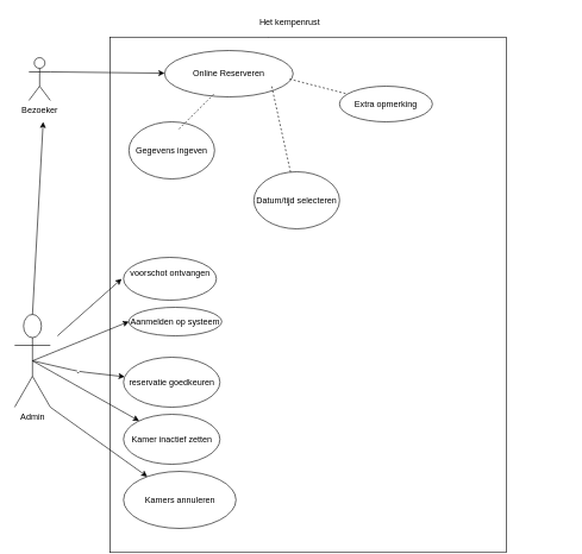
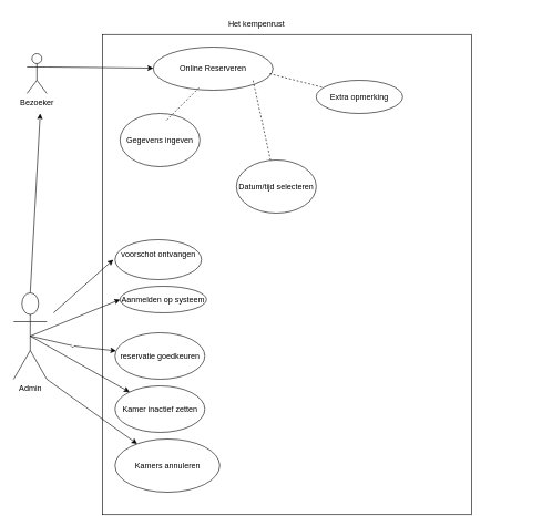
  <mxCell id="0" />
  <mxCell id="1" parent="0" />
- <mxCell id="2" value="Het kempenrust" style="text;html=1;align=center;verticalAlign=middle;resizable=0;points=[];autosize=1;" parent="1" vertex="1"><mxGeometry x="355" y="20" width="100" height="20" as="geometry" /></mxCell>
+ <mxCell id="2" value="Het kempenrust" style="text;html=1;align=center;verticalAlign=middle;resizable=0;points=[];autosize=1;" parent="1" vertex="1"><mxGeometry x="335" y="25" width="100" height="20" as="geometry" /></mxCell>
  <mxCell id="3" value="Bezoeker" style="shape=umlActor;verticalLabelPosition=bottom;labelBackgroundColor=#ffffff;verticalAlign=top;html=1;outlineConnect=0;" parent="1" vertex="1"><mxGeometry x="40" y="80" width="30" height="60" as="geometry" /></mxCell>
  <mxCell id="4" value="Admin" style="shape=umlActor;verticalLabelPosition=bottom;labelBackgroundColor=#ffffff;verticalAlign=top;html=1;outlineConnect=0;" vertex="1" parent="1"><mxGeometry x="20" y="440" width="50" height="130" as="geometry" /></mxCell>
  <mxCell id="5" value="" style="endArrow=classic;html=1;" edge="1" parent="1" source="6"><mxGeometry width="50" height="50" relative="1" as="geometry"><mxPoint x="370" y="390" as="sourcePoint" /><mxPoint x="420" y="340" as="targetPoint" /></mxGeometry></mxCell>
  <mxCell id="6" value="" style="rounded=0;whiteSpace=wrap;html=1;rotation=90;" parent="1" vertex="1"><mxGeometry x="70" y="135" width="722.5" height="555" as="geometry" /></mxCell>
  <mxCell id="7" value="" style="endArrow=classic;html=1;exitX=0.5;exitY=0;exitDx=0;exitDy=0;exitPerimeter=0;" edge="1" parent="1" source="4"><mxGeometry width="50" height="50" relative="1" as="geometry"><mxPoint x="60" y="310" as="sourcePoint" /><mxPoint x="60" y="170" as="targetPoint" /><Array as="points" /></mxGeometry></mxCell>
  <mxCell id="8" value="Aanmelden op systeem" style="ellipse;whiteSpace=wrap;html=1;" vertex="1" parent="1"><mxGeometry x="180" y="430" width="130" height="40" as="geometry" /></mxCell>
  <mxCell id="9" value="Online Reserveren" style="ellipse;whiteSpace=wrap;html=1;" vertex="1" parent="1"><mxGeometry x="230" y="70" width="180" height="65" as="geometry" /></mxCell>
  <mxCell id="10" value="" style="endArrow=classic;html=1;exitX=1;exitY=0.333;exitDx=0;exitDy=0;exitPerimeter=0;" edge="1" parent="1" source="3" target="9"><mxGeometry width="50" height="50" relative="1" as="geometry"><mxPoint x="90" y="135" as="sourcePoint" /><mxPoint x="140" y="85" as="targetPoint" /></mxGeometry></mxCell>
  <mxCell id="11" value="" style="endArrow=classic;html=1;entryX=0;entryY=0.5;entryDx=0;entryDy=0;exitX=0.5;exitY=0.5;exitDx=0;exitDy=0;exitPerimeter=0;" edge="1" parent="1" source="4" target="8"><mxGeometry width="50" height="50" relative="1" as="geometry"><mxPoint x="90" y="380" as="sourcePoint" /><mxPoint x="140" y="330" as="targetPoint" /><Array as="points" /></mxGeometry></mxCell>
  <mxCell id="12" value="Datum/tijd selecteren" style="ellipse;whiteSpace=wrap;html=1;" vertex="1" parent="1"><mxGeometry x="355" y="240" width="120" height="80" as="geometry" /></mxCell>
  <mxCell id="13" value="Gegevens ingeven" style="ellipse;whiteSpace=wrap;html=1;" vertex="1" parent="1"><mxGeometry x="180" y="170" width="120" height="80" as="geometry" /></mxCell>
  <mxCell id="14" value="Extra opmerking" style="ellipse;whiteSpace=wrap;html=1;" vertex="1" parent="1"><mxGeometry x="475" y="120" width="130" height="50" as="geometry" /></mxCell>
  <mxCell id="15" value="-&lt;br&gt;" style="endArrow=classic;html=1;exitX=0.5;exitY=0.5;exitDx=0;exitDy=0;exitPerimeter=0;" edge="1" parent="1" source="4" target="16"><mxGeometry width="50" height="50" relative="1" as="geometry"><mxPoint x="70" y="500" as="sourcePoint" /><mxPoint x="160" y="340" as="targetPoint" /><Array as="points"><mxPoint x="110" y="520" /></Array></mxGeometry></mxCell>
  <mxCell id="16" value="reservatie goedkeuren" style="ellipse;whiteSpace=wrap;html=1;" vertex="1" parent="1"><mxGeometry x="172.5" y="500" width="135" height="70" as="geometry" /></mxCell>
  <mxCell id="17" value="" style="endArrow=none;dashed=1;html=1;" edge="1" parent="1"><mxGeometry width="50" height="50" relative="1" as="geometry"><mxPoint x="250" y="180" as="sourcePoint" /><mxPoint x="300" y="130" as="targetPoint" /></mxGeometry></mxCell>
  <mxCell id="18" value="" style="endArrow=none;dashed=1;html=1;" edge="1" parent="1" source="12"><mxGeometry width="50" height="50" relative="1" as="geometry"><mxPoint x="330" y="170" as="sourcePoint" /><mxPoint x="380" y="120" as="targetPoint" /></mxGeometry></mxCell>
  <mxCell id="19" value="" style="endArrow=none;dashed=1;html=1;" edge="1" parent="1" target="14"><mxGeometry width="50" height="50" relative="1" as="geometry"><mxPoint x="405" y="110" as="sourcePoint" /><mxPoint x="455" y="60" as="targetPoint" /></mxGeometry></mxCell>
  <mxCell id="20" value="Kamer inactief zetten" style="ellipse;whiteSpace=wrap;html=1;" vertex="1" parent="1"><mxGeometry x="172.5" y="580" width="135" height="70" as="geometry" /></mxCell>
  <mxCell id="21" value="" style="endArrow=classic;html=1;exitX=0.5;exitY=0.5;exitDx=0;exitDy=0;exitPerimeter=0;" edge="1" parent="1" source="4" target="20"><mxGeometry width="50" height="50" relative="1" as="geometry"><mxPoint x="70" y="530" as="sourcePoint" /><mxPoint x="120" y="445" as="targetPoint" /></mxGeometry></mxCell>
  <mxCell id="22" value="Kamers annuleren" style="ellipse;whiteSpace=wrap;html=1;" vertex="1" parent="1"><mxGeometry x="172.5" y="660" width="157.5" height="80" as="geometry" /></mxCell>
  <mxCell id="23" value="" style="endArrow=classic;html=1;" edge="1" parent="1" target="22"><mxGeometry width="50" height="50" relative="1" as="geometry"><mxPoint x="70" y="570" as="sourcePoint" /><mxPoint x="120" y="520" as="targetPoint" /></mxGeometry></mxCell>
  <mxCell id="24" value="" style="endArrow=classic;html=1;entryX=0.469;entryY=0.971;entryDx=0;entryDy=0;entryPerimeter=0;" edge="1" parent="1" target="6"><mxGeometry width="50" height="50" relative="1" as="geometry"><mxPoint x="80" y="470" as="sourcePoint" /><mxPoint x="130" y="420" as="targetPoint" /><Array as="points" /></mxGeometry></mxCell>
  <mxCell id="25" value="voorschot ontvangen&lt;br&gt;&lt;br&gt;" style="ellipse;whiteSpace=wrap;html=1;" vertex="1" parent="1"><mxGeometry x="172.5" y="360" width="130" height="60" as="geometry" /></mxCell>
